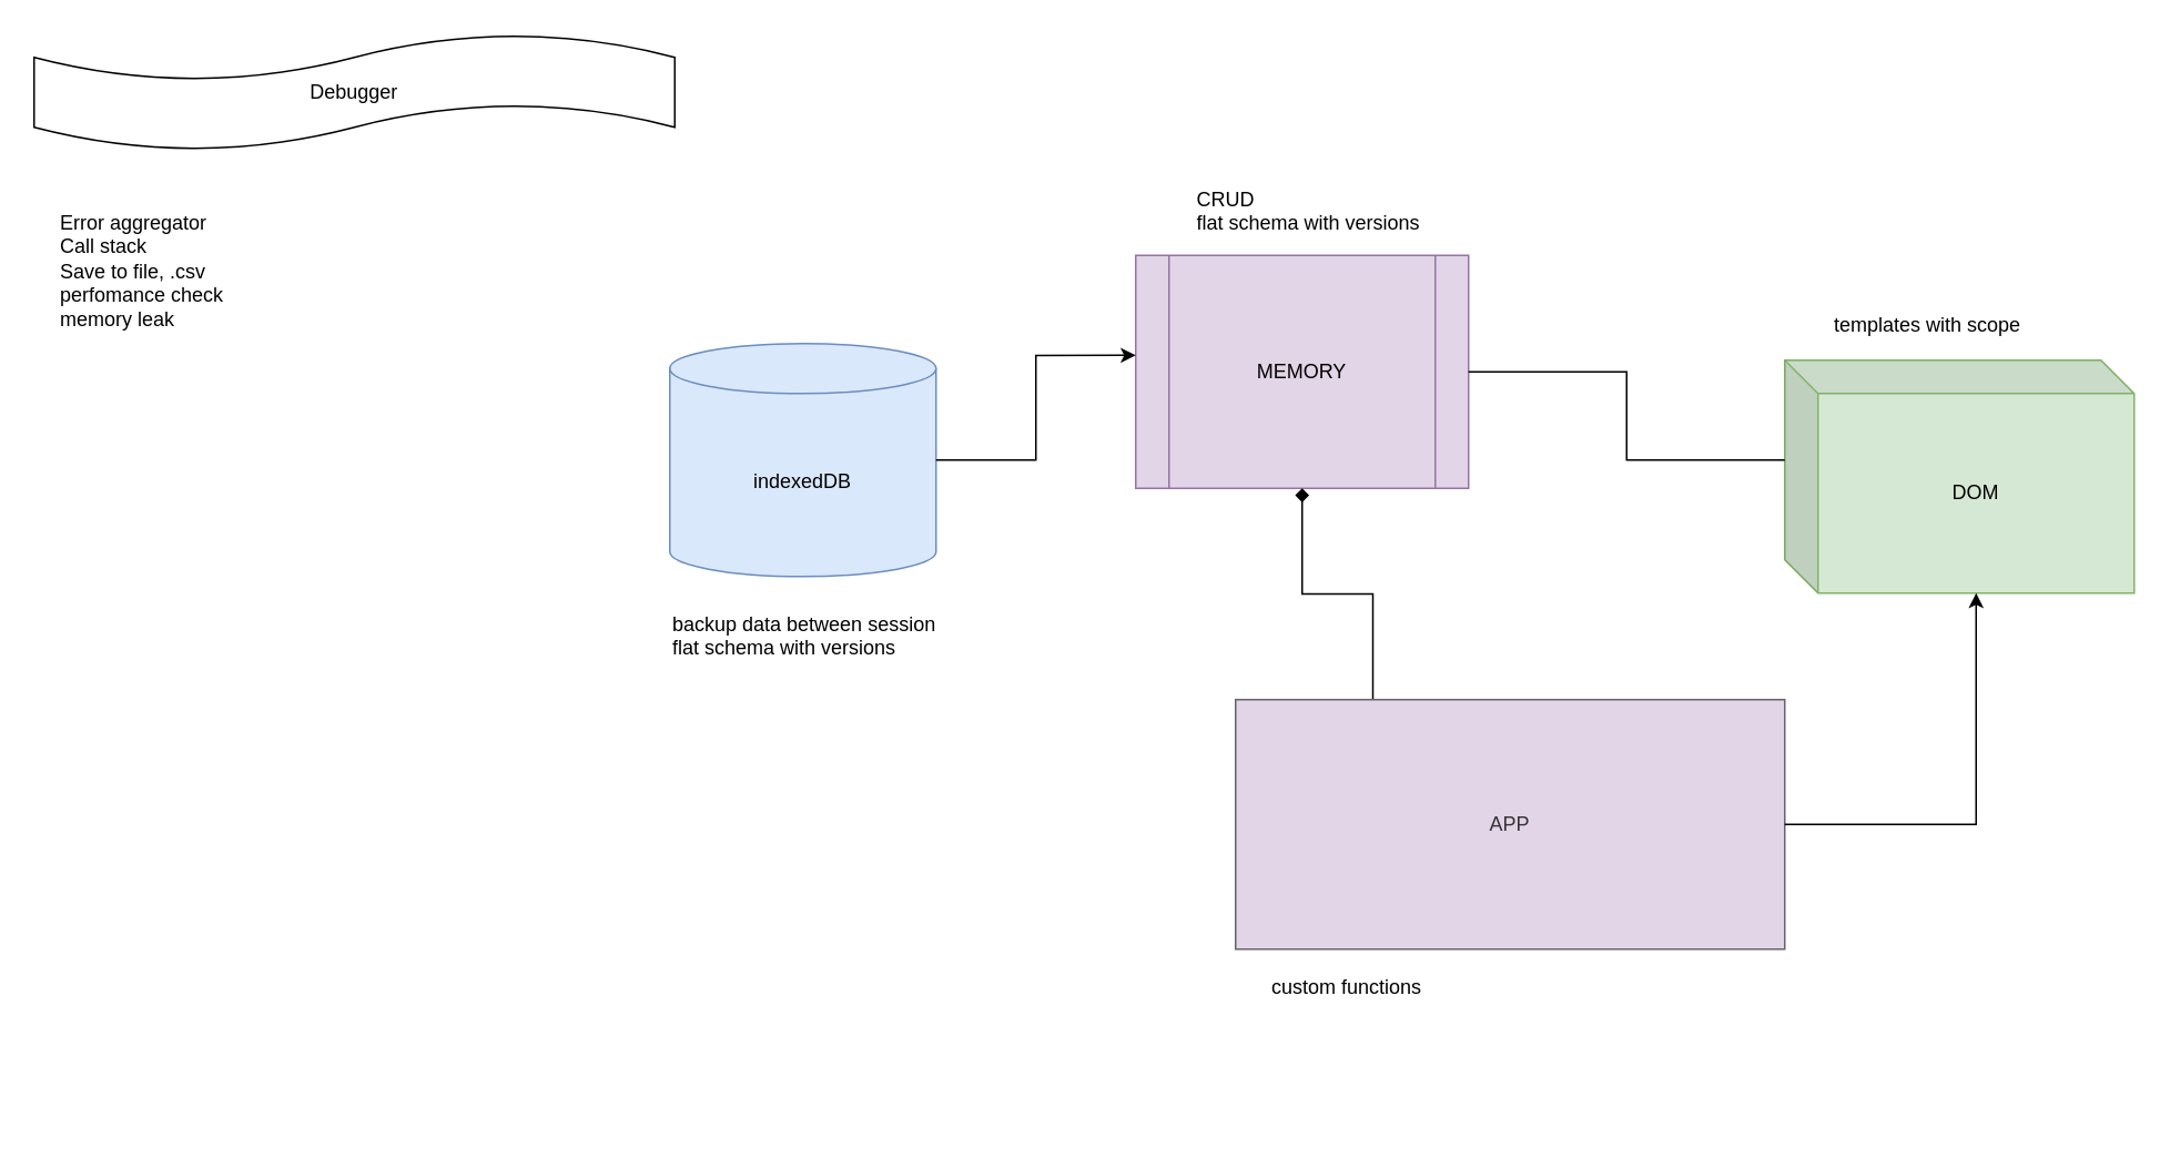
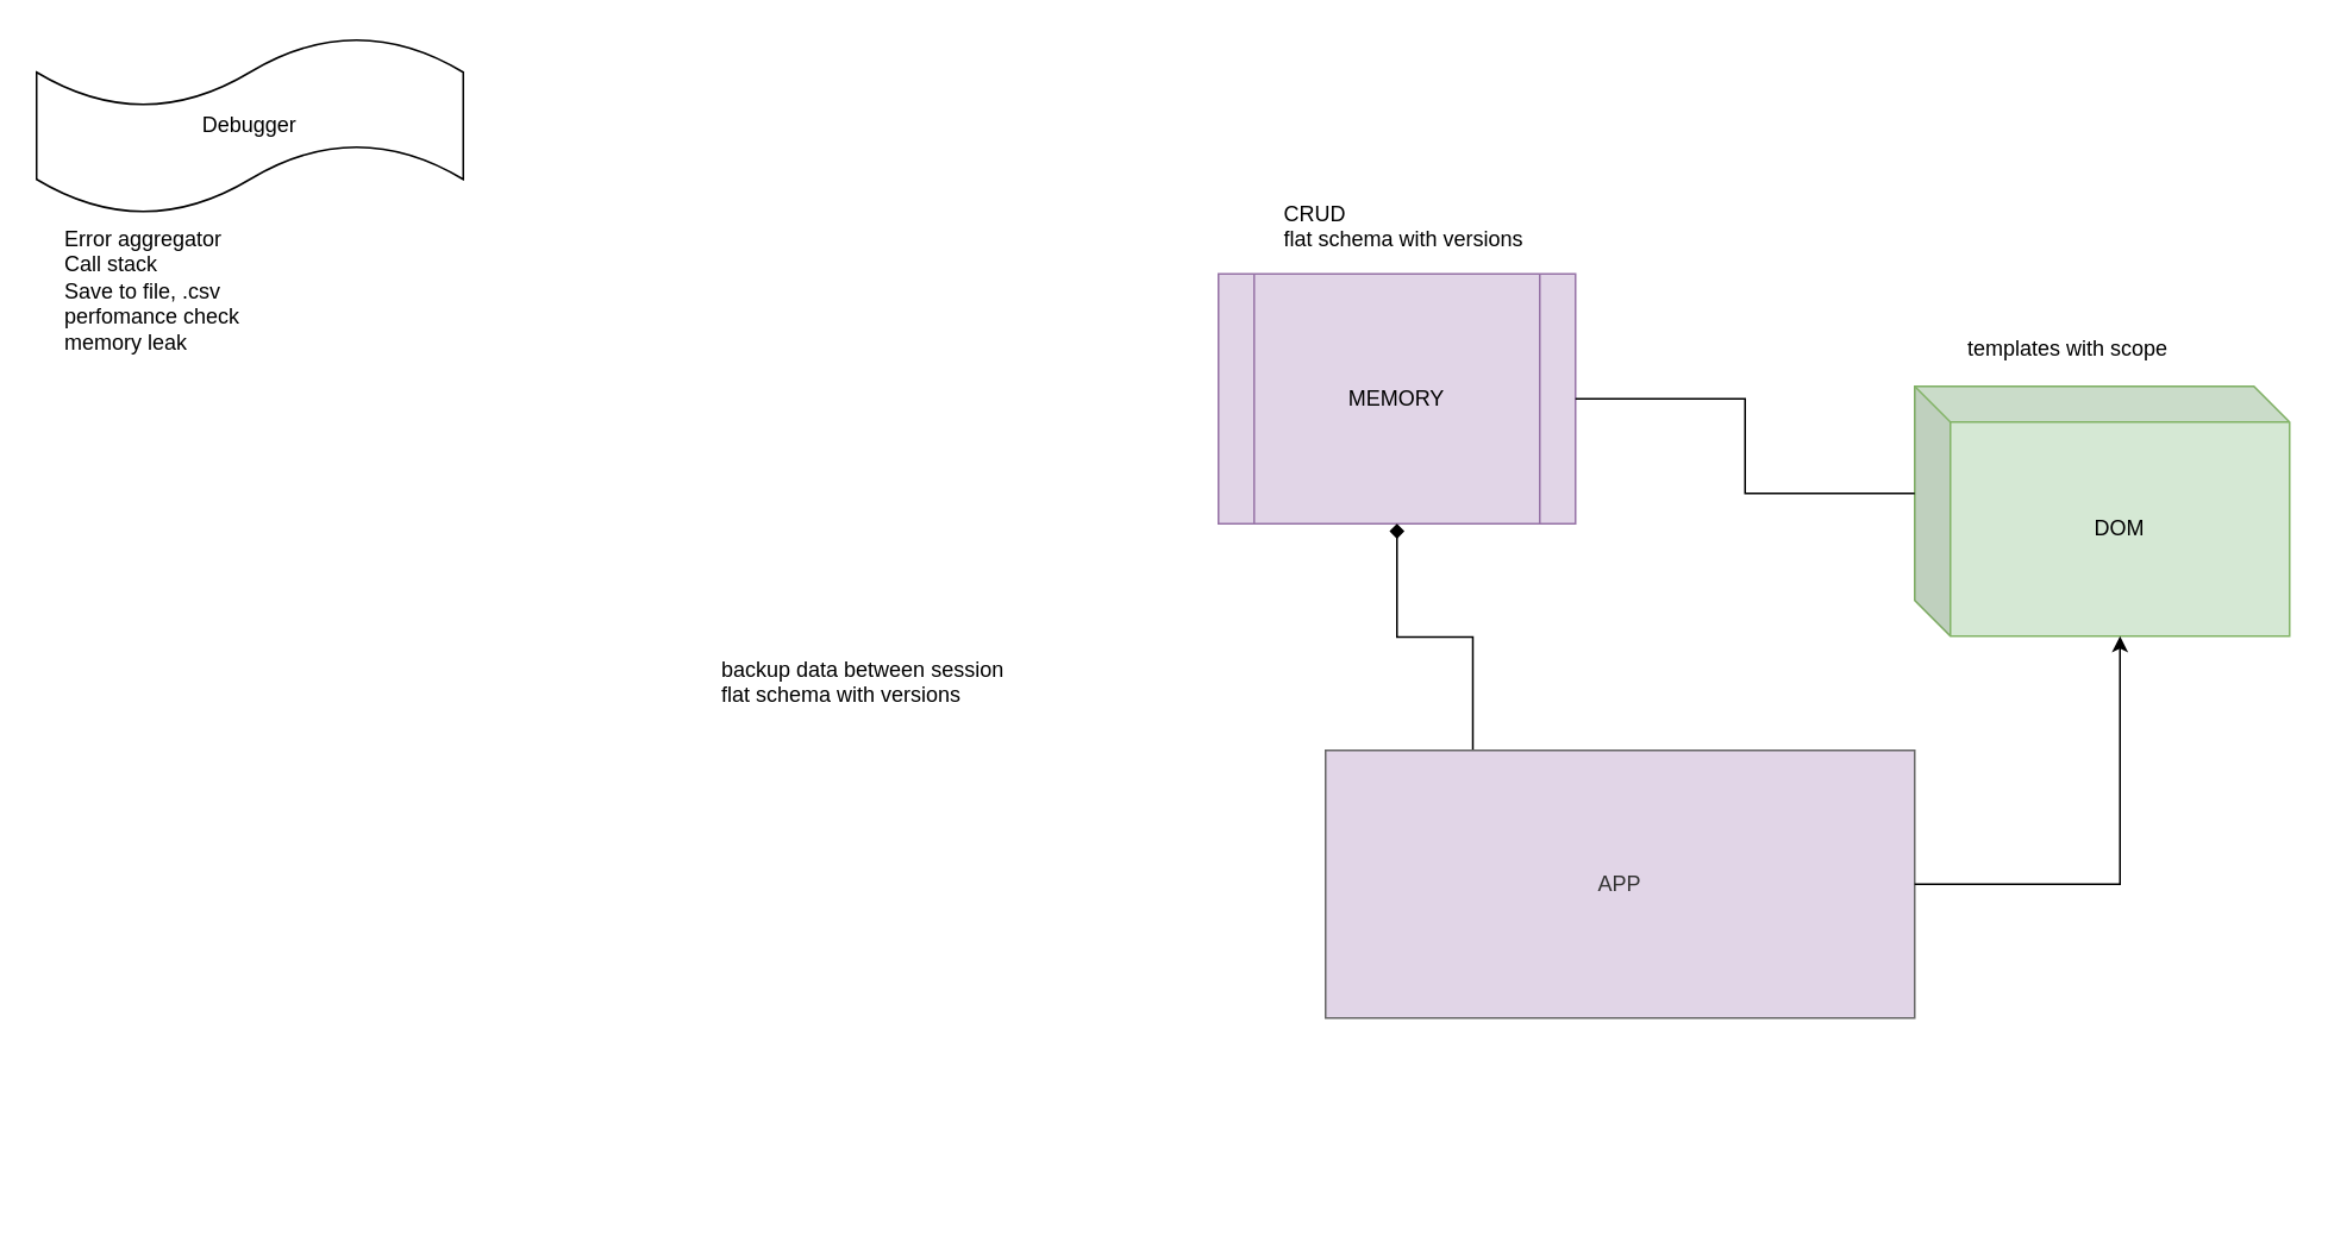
  <mxCell id="0" />
  <mxCell id="1" parent="0" />
- <mxCell id="2" value="indexedDB" style="shape=cylinder3;whiteSpace=wrap;html=1;boundedLbl=1;backgroundOutline=1;size=15;fillColor=#dae8fc;strokeColor=#6c8ebf;" vertex="1" parent="1"><mxGeometry x="402" y="206" width="160" height="140" as="geometry" /></mxCell>
  <mxCell id="3" value="DOM" style="shape=cube;whiteSpace=wrap;html=1;boundedLbl=1;backgroundOutline=1;darkOpacity=0.05;darkOpacity2=0.1;fillColor=#d5e8d4;strokeColor=#82b366;" vertex="1" parent="1"><mxGeometry x="1072" y="216" width="210" height="140" as="geometry" /></mxCell>
  <mxCell id="4" value="MEMORY" style="shape=process;whiteSpace=wrap;html=1;backgroundOutline=1;fillColor=#e1d5e7;strokeColor=#9673a6;" vertex="1" parent="1"><mxGeometry x="682" y="153" width="200" height="140" as="geometry" /></mxCell>
  <mxCell id="5" style="edgeStyle=orthogonalEdgeStyle;rounded=0;orthogonalLoop=1;jettySize=auto;html=1;exitX=0.25;exitY=0;exitDx=0;exitDy=0;entryX=0.5;entryY=1;entryDx=0;entryDy=0;endArrow=diamond;" edge="1" parent="1" source="6" target="4"><mxGeometry relative="1" as="geometry" /></mxCell>
  <mxCell id="6" value="APP" style="rounded=0;whiteSpace=wrap;html=1;fillColor=#e1d5e7;fontColor=#333333;strokeColor=#666666;" vertex="1" parent="1"><mxGeometry x="742" y="420" width="330" height="150" as="geometry" /></mxCell>
  <mxCell id="7" value="CRUD&lt;div&gt;flat schema with versions&lt;/div&gt;" style="text;html=1;whiteSpace=wrap;overflow=hidden;rounded=0;" vertex="1" parent="1"><mxGeometry x="717" y="106" width="180" height="120" as="geometry" /></mxCell>
  <mxCell id="8" value="backup data between session&lt;div&gt;flat schema with versions&lt;/div&gt;" style="text;html=1;whiteSpace=wrap;overflow=hidden;rounded=0;" vertex="1" parent="1"><mxGeometry x="402" y="361" width="219" height="54" as="geometry" /></mxCell>
- <mxCell id="9" style="edgeStyle=orthogonalEdgeStyle;rounded=0;orthogonalLoop=1;jettySize=auto;html=1;exitX=1;exitY=0.5;exitDx=0;exitDy=0;exitPerimeter=0;entryX=0;entryY=0.429;entryDx=0;entryDy=0;entryPerimeter=0;" edge="1" parent="1" source="2" target="4"><mxGeometry relative="1" as="geometry" /></mxCell>
  <mxCell id="10" style="edgeStyle=orthogonalEdgeStyle;rounded=0;orthogonalLoop=1;jettySize=auto;html=1;exitX=1;exitY=0.5;exitDx=0;exitDy=0;entryX=0;entryY=0;entryDx=0;entryDy=60;entryPerimeter=0;endArrow=none;" edge="1" parent="1" source="4" target="3"><mxGeometry relative="1" as="geometry" /></mxCell>
  <mxCell id="11" style="edgeStyle=orthogonalEdgeStyle;rounded=0;orthogonalLoop=1;jettySize=auto;html=1;exitX=1;exitY=0.5;exitDx=0;exitDy=0;entryX=0;entryY=0;entryDx=115;entryDy=140;entryPerimeter=0;" edge="1" parent="1" source="6" target="3"><mxGeometry relative="1" as="geometry" /></mxCell>
  <mxCell id="12" value="templates with scope" style="text;html=1;whiteSpace=wrap;overflow=hidden;rounded=0;" vertex="1" parent="1"><mxGeometry x="1100" y="181" width="180" height="120" as="geometry" /></mxCell>
- <mxCell id="13" value="Debugger" style="shape=tape;whiteSpace=wrap;html=1;" vertex="1" parent="1"><mxGeometry x="20" y="20" width="385" height="70" as="geometry" /></mxCell>
+ <mxCell id="13" value="Debugger" style="shape=tape;whiteSpace=wrap;html=1;" vertex="1" parent="1"><mxGeometry x="20" y="20" width="239" height="100" as="geometry" /></mxCell>
  <mxCell id="14" value="Error aggregator&lt;div&gt;Call stack&lt;/div&gt;&lt;div&gt;Save to file, .csv&lt;/div&gt;&lt;div&gt;perfomance check&lt;/div&gt;&lt;div&gt;memory leak&lt;/div&gt;" style="text;html=1;whiteSpace=wrap;overflow=hidden;rounded=0;" vertex="1" parent="1"><mxGeometry x="34" y="120" width="180" height="120" as="geometry" /></mxCell>
- <mxCell id="15" value="custom functions" style="text;html=1;whiteSpace=wrap;overflow=hidden;rounded=0;" vertex="1" parent="1"><mxGeometry x="762" y="579" width="274" height="95" as="geometry" /></mxCell>
